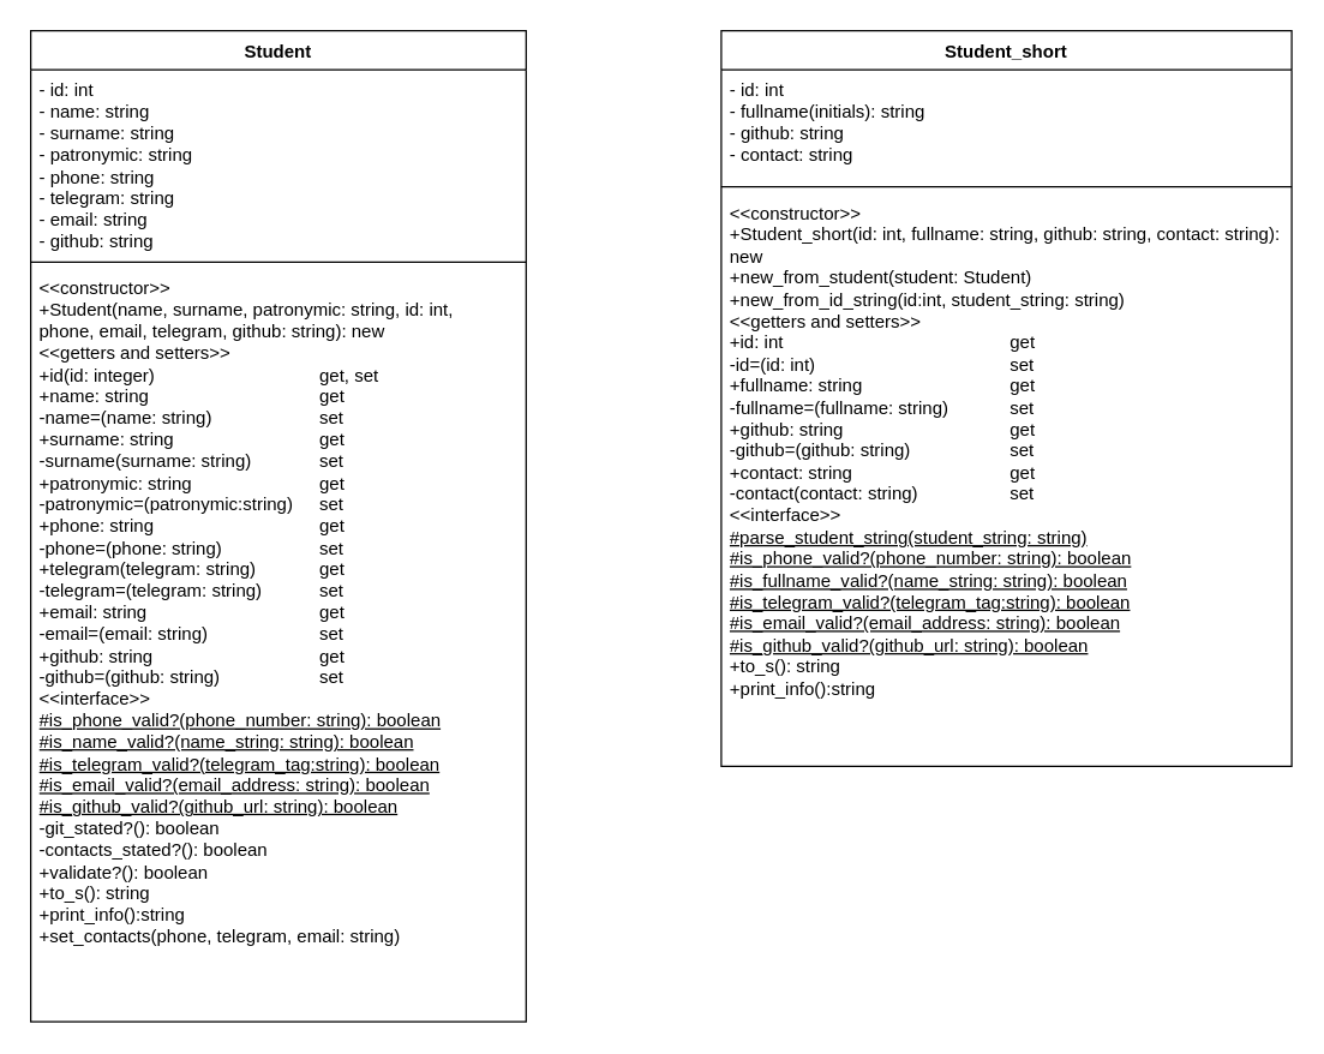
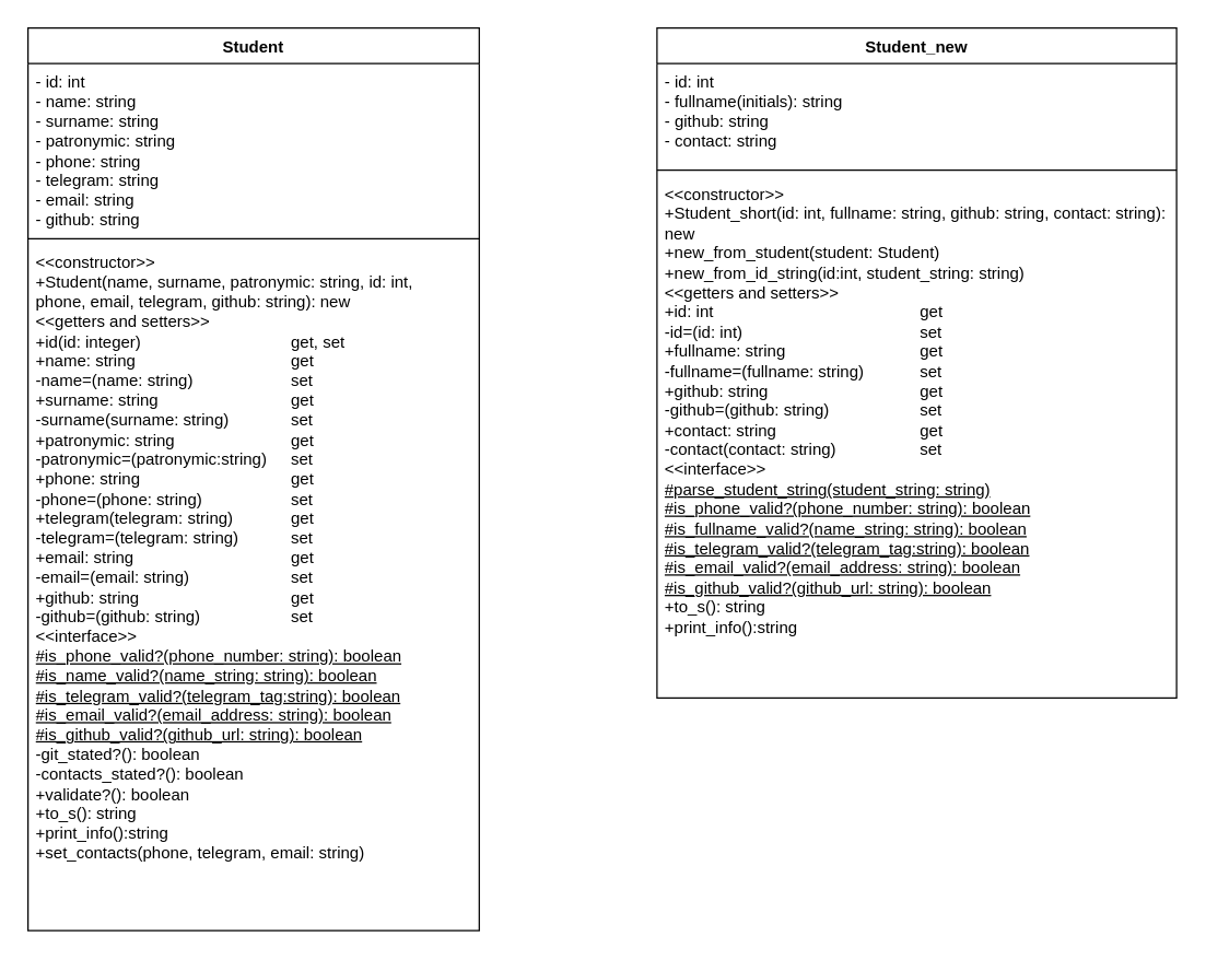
  <mxCell id="0" />
  <mxCell id="1" parent="0" />
  <mxCell id="2" value="Student" style="swimlane;fontStyle=1;align=center;verticalAlign=top;childLayout=stackLayout;horizontal=1;startSize=26;horizontalStack=0;resizeParent=1;resizeParentMax=0;resizeLast=0;collapsible=1;marginBottom=0;whiteSpace=wrap;html=1;" parent="1" vertex="1"><mxGeometry x="20" y="20" width="330" height="660" as="geometry"><mxRectangle x="385" y="350" width="80" height="30" as="alternateBounds" /></mxGeometry></mxCell>
  <mxCell id="3" value="- id: int&lt;div&gt;- name: string&lt;/div&gt;&lt;div&gt;- surname: string&lt;/div&gt;&lt;div&gt;- patronymic: string&lt;/div&gt;&lt;div&gt;- phone: string&lt;/div&gt;&lt;div&gt;- telegram: string&lt;/div&gt;&lt;div&gt;- email: string&lt;/div&gt;&lt;div&gt;- github: string&lt;/div&gt;" style="text;strokeColor=none;fillColor=none;align=left;verticalAlign=top;spacingLeft=4;spacingRight=4;overflow=hidden;rotatable=0;points=[[0,0.5],[1,0.5]];portConstraint=eastwest;whiteSpace=wrap;html=1;" parent="2" vertex="1"><mxGeometry y="26" width="330" height="124" as="geometry" /></mxCell>
  <mxCell id="4" value="" style="line;strokeWidth=1;fillColor=none;align=left;verticalAlign=middle;spacingTop=-1;spacingLeft=3;spacingRight=3;rotatable=0;labelPosition=right;points=[];portConstraint=eastwest;strokeColor=inherit;" parent="2" vertex="1"><mxGeometry y="150" width="330" height="8" as="geometry" /></mxCell>
  <mxCell id="5" value="&amp;lt;&amp;lt;constructor&amp;gt;&amp;gt;&lt;div&gt;+Student(name, surname, patronymic: string, id: int,&amp;nbsp;&lt;/div&gt;&lt;div&gt;phone, email, telegram, github: string): new&lt;/div&gt;&lt;div&gt;&amp;lt;&amp;lt;getters and setters&amp;gt;&amp;gt;&lt;/div&gt;&lt;div&gt;+id(id: integer)&lt;span style=&quot;white-space: pre;&quot;&gt;&#09;&lt;/span&gt;&lt;span style=&quot;white-space: pre;&quot;&gt;&#09;&lt;span style=&quot;white-space: pre;&quot;&gt;&#09;&lt;/span&gt;&lt;span style=&quot;white-space: pre;&quot;&gt;&#09;&lt;span style=&quot;white-space: pre;&quot;&gt;&#09;&lt;/span&gt;&lt;/span&gt;&lt;/span&gt;get, set&lt;/div&gt;&lt;div&gt;+name: string&lt;span style=&quot;white-space: pre;&quot;&gt;&#09;&lt;/span&gt;&lt;span style=&quot;white-space: pre;&quot;&gt;&#09;&lt;span style=&quot;white-space: pre;&quot;&gt;&#09;&lt;/span&gt;&lt;span style=&quot;white-space: pre;&quot;&gt;&#09;&lt;span style=&quot;white-space: pre;&quot;&gt;&#09;&lt;/span&gt;&lt;/span&gt;&lt;/span&gt;get&lt;/div&gt;&lt;div&gt;-name=(name: string)&lt;span style=&quot;white-space: pre;&quot;&gt;&#09;&lt;/span&gt;&lt;span style=&quot;white-space: pre;&quot;&gt;&#09;&lt;span style=&quot;white-space: pre;&quot;&gt;&#09;&lt;/span&gt;&lt;/span&gt;set&lt;/div&gt;&lt;div&gt;+surname: string&lt;span style=&quot;white-space: pre;&quot;&gt;&#09;&lt;/span&gt;&lt;span style=&quot;white-space: pre;&quot;&gt;&#09;&lt;/span&gt;&lt;span style=&quot;white-space: pre;&quot;&gt;&#09;&lt;span style=&quot;white-space: pre;&quot;&gt;&#09;&lt;/span&gt;&lt;/span&gt;get&lt;/div&gt;&lt;div&gt;-surname(surname: string)&lt;span style=&quot;white-space: pre;&quot;&gt;&#09;&lt;span style=&quot;white-space: pre;&quot;&gt;&#09;&lt;/span&gt;&lt;/span&gt;set&lt;/div&gt;&lt;div&gt;+patronymic: string&lt;span style=&quot;white-space: pre;&quot;&gt;&#09;&lt;/span&gt;&lt;span style=&quot;white-space: pre;&quot;&gt;&#09;&lt;/span&gt;&lt;span style=&quot;white-space: pre;&quot;&gt;&#09;&lt;span style=&quot;white-space: pre;&quot;&gt;&#09;&lt;/span&gt;&lt;/span&gt;get&lt;/div&gt;&lt;div&gt;-patronymic=(patronymic:string)&lt;span style=&quot;white-space: pre;&quot;&gt;&#09;&lt;/span&gt;set&lt;/div&gt;&lt;div&gt;+phone: string&lt;span style=&quot;white-space: pre;&quot;&gt;&#09;&lt;/span&gt;&lt;span style=&quot;white-space: pre;&quot;&gt;&#09;&lt;/span&gt;&lt;span style=&quot;white-space: pre;&quot;&gt;&#09;&lt;/span&gt;&lt;span style=&quot;white-space: pre;&quot;&gt;&#09;&lt;/span&gt;&lt;span style=&quot;white-space: pre;&quot;&gt;&#09;&lt;/span&gt;get&lt;/div&gt;&lt;div&gt;-phone=(phone: string)&lt;span style=&quot;white-space: pre;&quot;&gt;&#09;&lt;/span&gt;&lt;span style=&quot;white-space: pre;&quot;&gt;&#09;&lt;/span&gt;&lt;span style=&quot;white-space: pre;&quot;&gt;&#09;&lt;/span&gt;set&lt;/div&gt;&lt;div&gt;+telegram(telegram: string)&lt;span style=&quot;white-space: pre;&quot;&gt;&#09;&lt;/span&gt;&lt;span style=&quot;white-space: pre;&quot;&gt;&#09;&lt;/span&gt;get&lt;/div&gt;&lt;div&gt;-telegram=(telegram: string)&lt;span style=&quot;white-space: pre;&quot;&gt;&#09;&lt;/span&gt;&lt;span style=&quot;white-space: pre;&quot;&gt;&#09;&lt;/span&gt;set&lt;/div&gt;&lt;div&gt;+email: string&lt;span style=&quot;white-space: pre;&quot;&gt;&#09;&lt;/span&gt;&lt;span style=&quot;white-space: pre;&quot;&gt;&#09;&lt;/span&gt;&lt;span style=&quot;white-space: pre;&quot;&gt;&#09;&lt;/span&gt;&lt;span style=&quot;white-space: pre;&quot;&gt;&#09;&lt;/span&gt;&lt;span style=&quot;white-space: pre;&quot;&gt;&#09;&lt;/span&gt;get&lt;/div&gt;&lt;div&gt;-email=(email: string)&lt;span style=&quot;white-space: pre;&quot;&gt;&#09;&lt;/span&gt;&lt;span style=&quot;white-space: pre;&quot;&gt;&#09;&lt;/span&gt;&lt;span style=&quot;white-space: pre;&quot;&gt;&#09;&lt;/span&gt;set&lt;/div&gt;&lt;div&gt;+github: string&lt;span style=&quot;white-space: pre;&quot;&gt;&#09;&lt;/span&gt;&lt;span style=&quot;white-space: pre;&quot;&gt;&#09;&lt;/span&gt;&lt;span style=&quot;white-space: pre;&quot;&gt;&#09;&lt;/span&gt;&lt;span style=&quot;white-space: pre;&quot;&gt;&#09;&lt;/span&gt;&lt;span style=&quot;white-space: pre;&quot;&gt;&#09;&lt;/span&gt;get&lt;/div&gt;&lt;div&gt;-github=(github: string)&lt;span style=&quot;white-space: pre;&quot;&gt;&#09;&lt;/span&gt;&lt;span style=&quot;white-space: pre;&quot;&gt;&#09;&lt;/span&gt;&lt;span style=&quot;white-space: pre;&quot;&gt;&#09;&lt;/span&gt;set&lt;/div&gt;&lt;div&gt;&amp;lt;&amp;lt;interface&amp;gt;&amp;gt;&lt;/div&gt;&lt;div&gt;&lt;u&gt;#is_phone_valid?(phone_number: string): boolean&lt;/u&gt;&lt;/div&gt;&lt;div&gt;&lt;u&gt;#is_name_valid?(name_string: string): boolean&lt;/u&gt;&lt;/div&gt;&lt;div&gt;&lt;u&gt;#is_telegram_valid?(telegram_tag:string): boolean&lt;/u&gt;&lt;/div&gt;&lt;div&gt;&lt;u&gt;#is_email_valid?(email_address: string): boolean&lt;/u&gt;&lt;/div&gt;&lt;div&gt;&lt;u&gt;#is_github_valid?(github_url: string): boolean&lt;/u&gt;&lt;/div&gt;&lt;div&gt;-git_stated?(): boolean&lt;/div&gt;&lt;div&gt;-contacts_stated?(): boolean&lt;/div&gt;&lt;div&gt;+validate?(): boolean&lt;/div&gt;&lt;div&gt;+to_s(): string&lt;/div&gt;&lt;div&gt;+print_info():string&lt;/div&gt;&lt;div&gt;+set_contacts(phone, telegram, email: string)&lt;/div&gt;&lt;div&gt;&amp;nbsp;&lt;/div&gt;" style="text;strokeColor=none;fillColor=none;align=left;verticalAlign=top;spacingLeft=4;spacingRight=4;overflow=hidden;rotatable=0;points=[[0,0.5],[1,0.5]];portConstraint=eastwest;whiteSpace=wrap;html=1;" parent="2" vertex="1"><mxGeometry y="158" width="330" height="502" as="geometry" /></mxCell>
- <mxCell id="6" value="Student_short" style="swimlane;fontStyle=1;align=center;verticalAlign=top;childLayout=stackLayout;horizontal=1;startSize=26;horizontalStack=0;resizeParent=1;resizeParentMax=0;resizeLast=0;collapsible=1;marginBottom=0;whiteSpace=wrap;html=1;" vertex="1" parent="1"><mxGeometry x="480" y="20" width="380" height="490" as="geometry" /></mxCell>
+ <mxCell id="6" value="Student_new" style="swimlane;fontStyle=1;align=center;verticalAlign=top;childLayout=stackLayout;horizontal=1;startSize=26;horizontalStack=0;resizeParent=1;resizeParentMax=0;resizeLast=0;collapsible=1;marginBottom=0;whiteSpace=wrap;html=1;" vertex="1" parent="1"><mxGeometry x="480" y="20" width="380" height="490" as="geometry" /></mxCell>
  <mxCell id="7" value="- id: int&lt;div&gt;- fullname(initials): string&lt;/div&gt;&lt;div&gt;- github: string&lt;/div&gt;&lt;div&gt;- contact: string&lt;/div&gt;" style="text;strokeColor=none;fillColor=none;align=left;verticalAlign=top;spacingLeft=4;spacingRight=4;overflow=hidden;rotatable=0;points=[[0,0.5],[1,0.5]];portConstraint=eastwest;whiteSpace=wrap;html=1;" vertex="1" parent="6"><mxGeometry y="26" width="380" height="74" as="geometry" /></mxCell>
  <mxCell id="8" value="" style="line;strokeWidth=1;fillColor=none;align=left;verticalAlign=middle;spacingTop=-1;spacingLeft=3;spacingRight=3;rotatable=0;labelPosition=right;points=[];portConstraint=eastwest;strokeColor=inherit;" vertex="1" parent="6"><mxGeometry y="100" width="380" height="8" as="geometry" /></mxCell>
  <mxCell id="9" value="&lt;div&gt;&amp;lt;&amp;lt;constructor&amp;gt;&amp;gt;&lt;/div&gt;&lt;div&gt;+Student_short(id: int, fullname: string, github: string, contact: string): new&lt;/div&gt;&lt;div&gt;+new_from_student(student: Student)&lt;/div&gt;&lt;div&gt;+new_from_id_string(id:int, student_string: string)&lt;/div&gt;&amp;lt;&amp;lt;getters and setters&amp;gt;&amp;gt;&lt;div&gt;+id: int&amp;nbsp;&lt;span style=&quot;white-space: pre;&quot;&gt;&#09;&lt;/span&gt;&lt;span style=&quot;white-space: pre;&quot;&gt;&#09;&lt;span style=&quot;white-space: pre;&quot;&gt;&#09;&lt;span style=&quot;white-space: pre;&quot;&gt;&#09;&lt;span style=&quot;white-space: pre;&quot;&gt;&#09;&lt;/span&gt;&lt;span style=&quot;white-space: pre;&quot;&gt;&#09;&lt;/span&gt;&lt;/span&gt;&lt;/span&gt;get&lt;/span&gt;&lt;/div&gt;&lt;div&gt;-id=(id: int)&lt;span style=&quot;white-space: pre;&quot;&gt;&#09;&lt;/span&gt;&lt;span style=&quot;white-space: pre;&quot;&gt;&#09;&lt;span style=&quot;white-space: pre;&quot;&gt;&#09;&lt;span style=&quot;white-space: pre;&quot;&gt;&#09;&lt;/span&gt;&lt;span style=&quot;white-space: pre;&quot;&gt;&#09;&lt;/span&gt;&lt;/span&gt;&lt;/span&gt;set&lt;/div&gt;&lt;div&gt;+fullname: string&lt;span style=&quot;white-space: pre;&quot;&gt;&#09;&lt;span style=&quot;white-space: pre;&quot;&gt;&#09;&lt;span style=&quot;white-space: pre;&quot;&gt;&#09;&lt;/span&gt;&lt;span style=&quot;white-space: pre;&quot;&gt;&#09;&lt;/span&gt;&lt;/span&gt;&lt;/span&gt;get&lt;/div&gt;&lt;div&gt;-fullname=(fullname: string)&lt;span style=&quot;white-space: pre;&quot;&gt;&#09;&lt;/span&gt;&lt;span style=&quot;white-space: pre;&quot;&gt;&#09;&lt;/span&gt;set&lt;/div&gt;&lt;div&gt;&lt;div&gt;+github: string&lt;span style=&quot;white-space: pre;&quot;&gt;&#09;&lt;/span&gt;&lt;span style=&quot;white-space: pre;&quot;&gt;&#09;&lt;/span&gt;&lt;span style=&quot;white-space: pre;&quot;&gt;&#09;&lt;/span&gt;&lt;span style=&quot;white-space: pre;&quot;&gt;&#09;&lt;/span&gt;&lt;span style=&quot;white-space: pre;&quot;&gt;&#09;&lt;/span&gt;get&lt;/div&gt;&lt;div&gt;-github=(github: string)&lt;span style=&quot;white-space: pre;&quot;&gt;&#09;&lt;/span&gt;&lt;span style=&quot;white-space: pre;&quot;&gt;&#09;&lt;/span&gt;&lt;span style=&quot;white-space: pre;&quot;&gt;&#09;&lt;/span&gt;set&lt;/div&gt;&lt;div&gt;+contact: string&lt;span style=&quot;white-space: pre;&quot;&gt;&#09;&lt;/span&gt;&lt;span style=&quot;white-space: pre;&quot;&gt;&#09;&lt;/span&gt;&lt;span style=&quot;white-space: pre;&quot;&gt;&#09;&lt;/span&gt;&lt;span style=&quot;white-space: pre;&quot;&gt;&#09;&lt;/span&gt;get&lt;/div&gt;&lt;div&gt;-contact(contact: string)&lt;span style=&quot;white-space: pre;&quot;&gt;&#09;&lt;/span&gt;&lt;span style=&quot;white-space: pre;&quot;&gt;&#09;&lt;/span&gt;&lt;span style=&quot;white-space: pre;&quot;&gt;&#09;&lt;/span&gt;set&lt;/div&gt;&lt;div&gt;&amp;lt;&amp;lt;interface&amp;gt;&amp;gt;&lt;/div&gt;&lt;/div&gt;&lt;div&gt;&lt;u&gt;#parse_student_string(student_string: string)&lt;/u&gt;&lt;/div&gt;&lt;div&gt;&lt;div&gt;&lt;u&gt;#is_phone_valid?(phone_number: string): boolean&lt;/u&gt;&lt;/div&gt;&lt;div&gt;&lt;u&gt;#is_fullname_valid?(name_string: string): boolean&lt;/u&gt;&lt;/div&gt;&lt;div&gt;&lt;u&gt;#is_telegram_valid?(telegram_tag:string): boolean&lt;/u&gt;&lt;/div&gt;&lt;div&gt;&lt;u&gt;#is_email_valid?(email_address: string): boolean&lt;/u&gt;&lt;/div&gt;&lt;div&gt;&lt;u&gt;#is_github_valid?(github_url: string): boolean&lt;/u&gt;&lt;/div&gt;&lt;/div&gt;&lt;div&gt;&lt;div&gt;+to_s(): string&lt;/div&gt;&lt;div&gt;+print_info():string&lt;/div&gt;&lt;/div&gt;&lt;div&gt;&lt;br&gt;&lt;/div&gt;" style="text;strokeColor=none;fillColor=none;align=left;verticalAlign=top;spacingLeft=4;spacingRight=4;overflow=hidden;rotatable=0;points=[[0,0.5],[1,0.5]];portConstraint=eastwest;whiteSpace=wrap;html=1;" vertex="1" parent="6"><mxGeometry y="108" width="380" height="382" as="geometry" /></mxCell>
